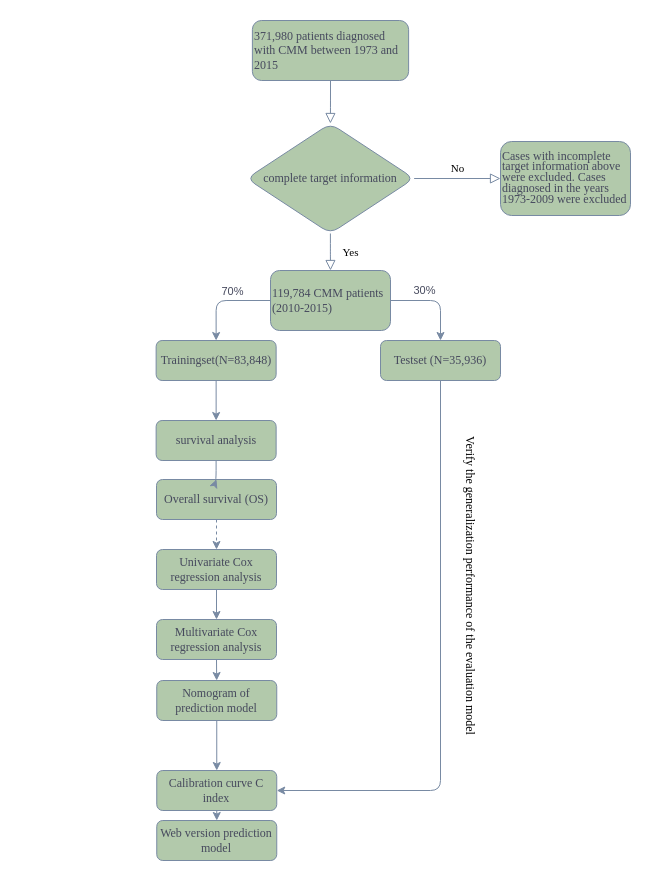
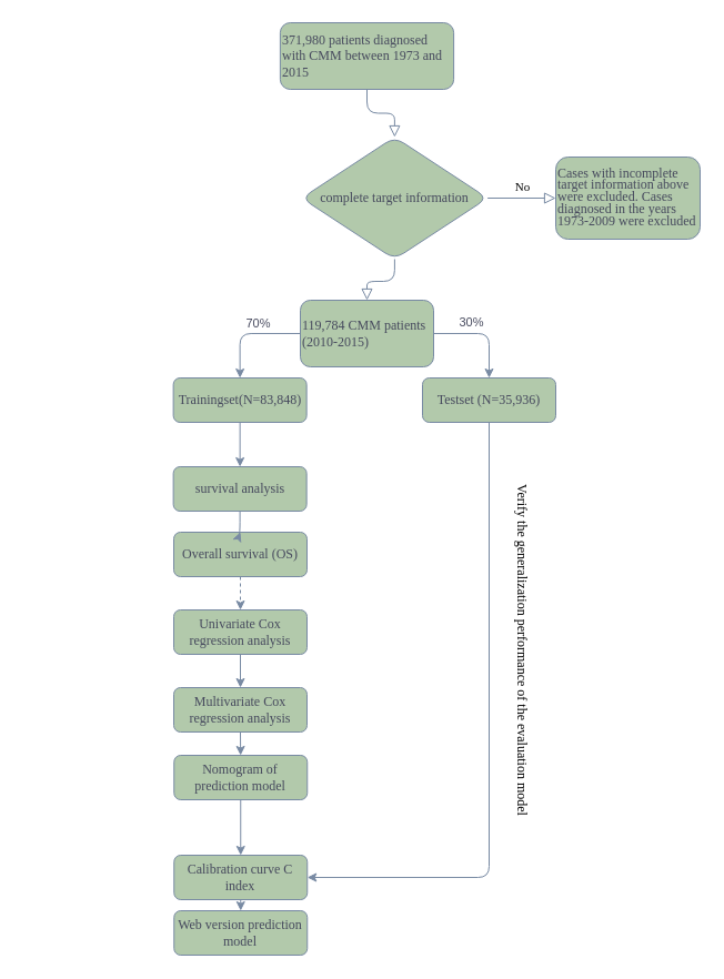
  <mxCell id="0" />
  <mxCell id="1" parent="0" />
  <mxCell id="2" value="" style="rounded=1;html=1;jettySize=auto;orthogonalLoop=1;fontSize=11;endArrow=block;endFill=0;endSize=8;strokeWidth=1;shadow=0;labelBackgroundColor=none;edgeStyle=orthogonalEdgeStyle;fontFamily=Times New Roman;fontColor=default;strokeColor=#788AA3;" parent="1" source="3" target="6" edge="1"><mxGeometry relative="1" as="geometry" /></mxCell>
  <mxCell id="3" value="371,980 patients diagnosed with CMM between 1973 and 2015" style="rounded=1;whiteSpace=wrap;html=1;fontSize=12;glass=0;strokeWidth=1;shadow=0;align=left;fontFamily=Times New Roman;labelBackgroundColor=none;fillColor=#B2C9AB;strokeColor=#788AA3;fontColor=#46495D;" parent="1" vertex="1"><mxGeometry x="251.88" y="20" width="156.24" height="60" as="geometry" /></mxCell>
  <mxCell id="4" value="Yes" style="rounded=1;html=1;jettySize=auto;orthogonalLoop=1;fontSize=11;endArrow=block;endFill=0;endSize=8;strokeWidth=1;shadow=0;labelBackgroundColor=none;edgeStyle=orthogonalEdgeStyle;entryX=0.5;entryY=0;entryDx=0;entryDy=0;fontFamily=Times New Roman;fontColor=default;strokeColor=#788AA3;" parent="1" source="6" target="15" edge="1"><mxGeometry y="20" relative="1" as="geometry"><mxPoint as="offset" /><mxPoint x="223.75" y="290.04" as="targetPoint" /></mxGeometry></mxCell>
  <mxCell id="5" value="No" style="edgeStyle=orthogonalEdgeStyle;rounded=1;html=1;jettySize=auto;orthogonalLoop=1;fontSize=11;endArrow=block;endFill=0;endSize=8;strokeWidth=1;shadow=0;labelBackgroundColor=none;fontFamily=Times New Roman;fontColor=default;strokeColor=#788AA3;" parent="1" source="6" target="7" edge="1"><mxGeometry y="10" relative="1" as="geometry"><mxPoint as="offset" /></mxGeometry></mxCell>
- <mxCell id="6" value="complete target information" style="rhombus;whiteSpace=wrap;html=1;shadow=0;fontFamily=Times New Roman;fontSize=12;align=center;strokeWidth=1;spacing=6;spacingTop=0;labelBackgroundColor=none;fillColor=#B2C9AB;strokeColor=#788AA3;fontColor=#46495D;rounded=1;" parent="1" vertex="1"><mxGeometry x="246.13" y="123" width="167.5" height="110" as="geometry" /></mxCell>
+ <mxCell id="6" value="complete target information" style="rhombus;whiteSpace=wrap;html=1;shadow=0;fontFamily=Times New Roman;fontSize=12;align=center;strokeWidth=1;spacing=6;spacingTop=0;labelBackgroundColor=none;fillColor=#B2C9AB;strokeColor=#788AA3;fontColor=#46495D;rounded=1;" parent="1" vertex="1"><mxGeometry x="271.13" y="123" width="167.5" height="110" as="geometry" /></mxCell>
  <mxCell id="7" value="&lt;p style=&quot;line-height: 90%;&quot;&gt;Cases with incomplete target information above were excluded. Cases diagnosed in the years 1973-2009 were excluded&lt;/p&gt;" style="rounded=1;whiteSpace=wrap;html=1;fontSize=12;glass=0;strokeWidth=1;shadow=0;align=left;spacingBottom=2;fontFamily=Times New Roman;labelBackgroundColor=none;fillColor=#B2C9AB;strokeColor=#788AA3;fontColor=#46495D;" parent="1" vertex="1"><mxGeometry x="500" y="141" width="130" height="74" as="geometry" /></mxCell>
  <mxCell id="8" style="edgeStyle=orthogonalEdgeStyle;rounded=1;orthogonalLoop=1;jettySize=auto;html=1;exitX=0.5;exitY=1;exitDx=0;exitDy=0;entryX=1;entryY=0.5;entryDx=0;entryDy=0;strokeColor=#788AA3;fontColor=#46495D;fillColor=#B2C9AB;" parent="1" source="9" target="30" edge="1"><mxGeometry relative="1" as="geometry" /></mxCell>
  <mxCell id="9" value="Testset (N=35,936)" style="rounded=1;whiteSpace=wrap;html=1;fontSize=12;glass=0;strokeWidth=1;shadow=0;fontFamily=Times New Roman;labelBackgroundColor=none;fillColor=#B2C9AB;strokeColor=#788AA3;fontColor=#46495D;" parent="1" vertex="1"><mxGeometry x="380" y="340" width="120" height="40" as="geometry" /></mxCell>
  <mxCell id="10" value="Web version prediction model" style="rounded=1;whiteSpace=wrap;html=1;fontSize=12;glass=0;strokeWidth=1;shadow=0;fontFamily=Times New Roman;labelBackgroundColor=none;fillColor=#B2C9AB;strokeColor=#788AA3;fontColor=#46495D;" parent="1" vertex="1"><mxGeometry x="156.25" y="820" width="120" height="40" as="geometry" /></mxCell>
  <mxCell id="11" style="edgeStyle=orthogonalEdgeStyle;rounded=1;orthogonalLoop=1;jettySize=auto;html=1;exitX=0;exitY=0.5;exitDx=0;exitDy=0;entryX=0.5;entryY=0;entryDx=0;entryDy=0;fontColor=default;fontFamily=Times New Roman;labelBackgroundColor=none;strokeColor=#788AA3;" parent="1" source="15" target="18" edge="1"><mxGeometry relative="1" as="geometry" /></mxCell>
  <mxCell id="12" value="70%" style="edgeLabel;html=1;align=center;verticalAlign=middle;resizable=0;points=[];fontColor=#46495D;" parent="11" vertex="1" connectable="0"><mxGeometry x="-0.163" y="1" relative="1" as="geometry"><mxPoint x="1" y="-11" as="offset" /></mxGeometry></mxCell>
  <mxCell id="13" style="edgeStyle=orthogonalEdgeStyle;rounded=1;orthogonalLoop=1;jettySize=auto;html=1;exitX=1;exitY=0.5;exitDx=0;exitDy=0;entryX=0.5;entryY=0;entryDx=0;entryDy=0;strokeColor=#788AA3;fontColor=#46495D;fillColor=#B2C9AB;" parent="1" source="15" target="9" edge="1"><mxGeometry relative="1" as="geometry" /></mxCell>
  <mxCell id="14" value="30%" style="edgeLabel;html=1;align=center;verticalAlign=middle;resizable=0;points=[];fontColor=#46495D;" parent="13" vertex="1" connectable="0"><mxGeometry x="-0.047" y="-4" relative="1" as="geometry"><mxPoint x="-10" y="-15" as="offset" /></mxGeometry></mxCell>
  <mxCell id="15" value="119,784 CMM patients (2010-2015)&amp;nbsp;" style="rounded=1;whiteSpace=wrap;html=1;fontFamily=Times New Roman;labelBackgroundColor=none;fillColor=#B2C9AB;strokeColor=#788AA3;fontColor=#46495D;align=left;" parent="1" vertex="1"><mxGeometry x="270" y="270" width="120" height="60" as="geometry" /></mxCell>
  <mxCell id="16" style="edgeStyle=orthogonalEdgeStyle;rounded=1;orthogonalLoop=1;jettySize=auto;html=1;exitX=0.5;exitY=1;exitDx=0;exitDy=0;entryX=0.5;entryY=0;entryDx=0;entryDy=0;fontColor=default;fontFamily=Times New Roman;labelBackgroundColor=none;strokeColor=#788AA3;" parent="1" source="30" target="10" edge="1"><mxGeometry relative="1" as="geometry" /></mxCell>
  <mxCell id="17" value="" style="group;fontFamily=Times New Roman;labelBackgroundColor=none;fontColor=#46495D;rounded=1;" parent="1" vertex="1" connectable="0"><mxGeometry x="20" y="340" width="408" height="490" as="geometry" /></mxCell>
  <mxCell id="18" value="Trainingset(N=83,848)" style="rounded=1;whiteSpace=wrap;html=1;fontSize=12;glass=0;strokeWidth=1;shadow=0;fontFamily=Times New Roman;labelBackgroundColor=none;fillColor=#B2C9AB;strokeColor=#788AA3;fontColor=#46495D;" parent="17" vertex="1"><mxGeometry x="135.64" width="120" height="40" as="geometry" /></mxCell>
  <mxCell id="19" value="" style="group;fontFamily=Times New Roman;labelBackgroundColor=none;fontColor=#46495D;rounded=1;" parent="17" vertex="1" connectable="0"><mxGeometry y="80" width="408" height="410" as="geometry" /></mxCell>
  <mxCell id="20" value="survival analysis" style="rounded=1;whiteSpace=wrap;html=1;labelBackgroundColor=none;fontFamily=Times New Roman;fillColor=#B2C9AB;strokeColor=#788AA3;fontColor=#46495D;" parent="19" vertex="1"><mxGeometry x="135.64" width="120" height="40" as="geometry" /></mxCell>
  <mxCell id="21" value="" style="group;fontFamily=Times New Roman;labelBackgroundColor=none;fontColor=#46495D;rounded=1;" parent="19" vertex="1" connectable="0"><mxGeometry y="60" width="408" height="250" as="geometry" /></mxCell>
  <mxCell id="22" value="&lt;div&gt;Overall survival (OS)&lt;/div&gt;" style="rounded=1;whiteSpace=wrap;html=1;fontFamily=Times New Roman;labelBackgroundColor=none;fillColor=#B2C9AB;strokeColor=#788AA3;fontColor=#46495D;" parent="21" vertex="1"><mxGeometry x="136" y="-1" width="120" height="40" as="geometry" /></mxCell>
  <mxCell id="23" value="Univariate Cox regression analysis" style="rounded=1;whiteSpace=wrap;html=1;fontFamily=Times New Roman;labelBackgroundColor=none;fillColor=#B2C9AB;strokeColor=#788AA3;fontColor=#46495D;" parent="21" vertex="1"><mxGeometry x="136" y="69" width="120" height="40" as="geometry" /></mxCell>
  <mxCell id="24" style="edgeStyle=orthogonalEdgeStyle;rounded=1;orthogonalLoop=1;jettySize=auto;html=1;exitX=0.5;exitY=1;exitDx=0;exitDy=0;strokeColor=#788AA3;fontColor=#46495D;fillColor=#B2C9AB;" parent="21" source="25" edge="1"><mxGeometry relative="1" as="geometry"><mxPoint x="196.176" y="200" as="targetPoint" /></mxGeometry></mxCell>
  <mxCell id="25" value="Multivariate Cox regression analysis" style="rounded=1;whiteSpace=wrap;html=1;fontFamily=Times New Roman;labelBackgroundColor=none;fillColor=#B2C9AB;strokeColor=#788AA3;fontColor=#46495D;" parent="21" vertex="1"><mxGeometry x="136" y="139" width="120" height="40" as="geometry" /></mxCell>
  <mxCell id="26" style="edgeStyle=orthogonalEdgeStyle;rounded=1;orthogonalLoop=1;jettySize=auto;html=1;exitX=0.5;exitY=1;exitDx=0;exitDy=0;entryX=0.5;entryY=0;entryDx=0;entryDy=0;fontColor=default;fontFamily=Times New Roman;labelBackgroundColor=none;strokeColor=#788AA3;dashed=1;" parent="21" source="22" target="23" edge="1"><mxGeometry relative="1" as="geometry" /></mxCell>
  <mxCell id="27" style="edgeStyle=orthogonalEdgeStyle;rounded=1;orthogonalLoop=1;jettySize=auto;html=1;exitX=0.5;exitY=1;exitDx=0;exitDy=0;entryX=0.5;entryY=0;entryDx=0;entryDy=0;fontColor=default;fontFamily=Times New Roman;labelBackgroundColor=none;strokeColor=#788AA3;" parent="21" source="23" target="25" edge="1"><mxGeometry relative="1" as="geometry" /></mxCell>
  <mxCell id="28" value="Nomogram of prediction model" style="rounded=1;whiteSpace=wrap;html=1;labelBackgroundColor=none;fontFamily=Times New Roman;fillColor=#B2C9AB;strokeColor=#788AA3;fontColor=#46495D;" parent="21" vertex="1"><mxGeometry x="136.25" y="200" width="120" height="40" as="geometry" /></mxCell>
  <mxCell id="29" style="edgeStyle=orthogonalEdgeStyle;rounded=1;orthogonalLoop=1;jettySize=auto;html=1;entryX=0.5;entryY=0;entryDx=0;entryDy=0;fontColor=default;fontFamily=Times New Roman;labelBackgroundColor=none;strokeColor=#788AA3;" parent="19" source="20" target="22" edge="1"><mxGeometry relative="1" as="geometry" /></mxCell>
  <mxCell id="30" value="Calibration curve C index" style="rounded=1;whiteSpace=wrap;html=1;labelBackgroundColor=none;fontFamily=Times New Roman;fillColor=#B2C9AB;strokeColor=#788AA3;fontColor=#46495D;" parent="19" vertex="1"><mxGeometry x="136.25" y="350" width="120" height="40" as="geometry" /></mxCell>
  <mxCell id="31" style="edgeStyle=orthogonalEdgeStyle;rounded=1;orthogonalLoop=1;jettySize=auto;html=1;exitX=0.5;exitY=1;exitDx=0;exitDy=0;entryX=0.5;entryY=0;entryDx=0;entryDy=0;fontColor=default;fontFamily=Times New Roman;labelBackgroundColor=none;strokeColor=#788AA3;" parent="19" source="28" target="30" edge="1"><mxGeometry relative="1" as="geometry" /></mxCell>
  <mxCell id="32" style="edgeStyle=orthogonalEdgeStyle;rounded=1;orthogonalLoop=1;jettySize=auto;html=1;exitX=0.5;exitY=1;exitDx=0;exitDy=0;labelBackgroundColor=none;fontColor=default;fontFamily=Times New Roman;strokeColor=#788AA3;" parent="17" source="18" target="20" edge="1"><mxGeometry relative="1" as="geometry" /></mxCell>
  <mxCell id="33" value="Verify the generalization performance of the evaluation model" style="text;html=1;align=center;verticalAlign=middle;resizable=0;points=[];autosize=1;rotation=90;fontFamily=Times New Roman;" parent="1" vertex="1"><mxGeometry x="310" y="570" width="320" height="30" as="geometry" /></mxCell>
